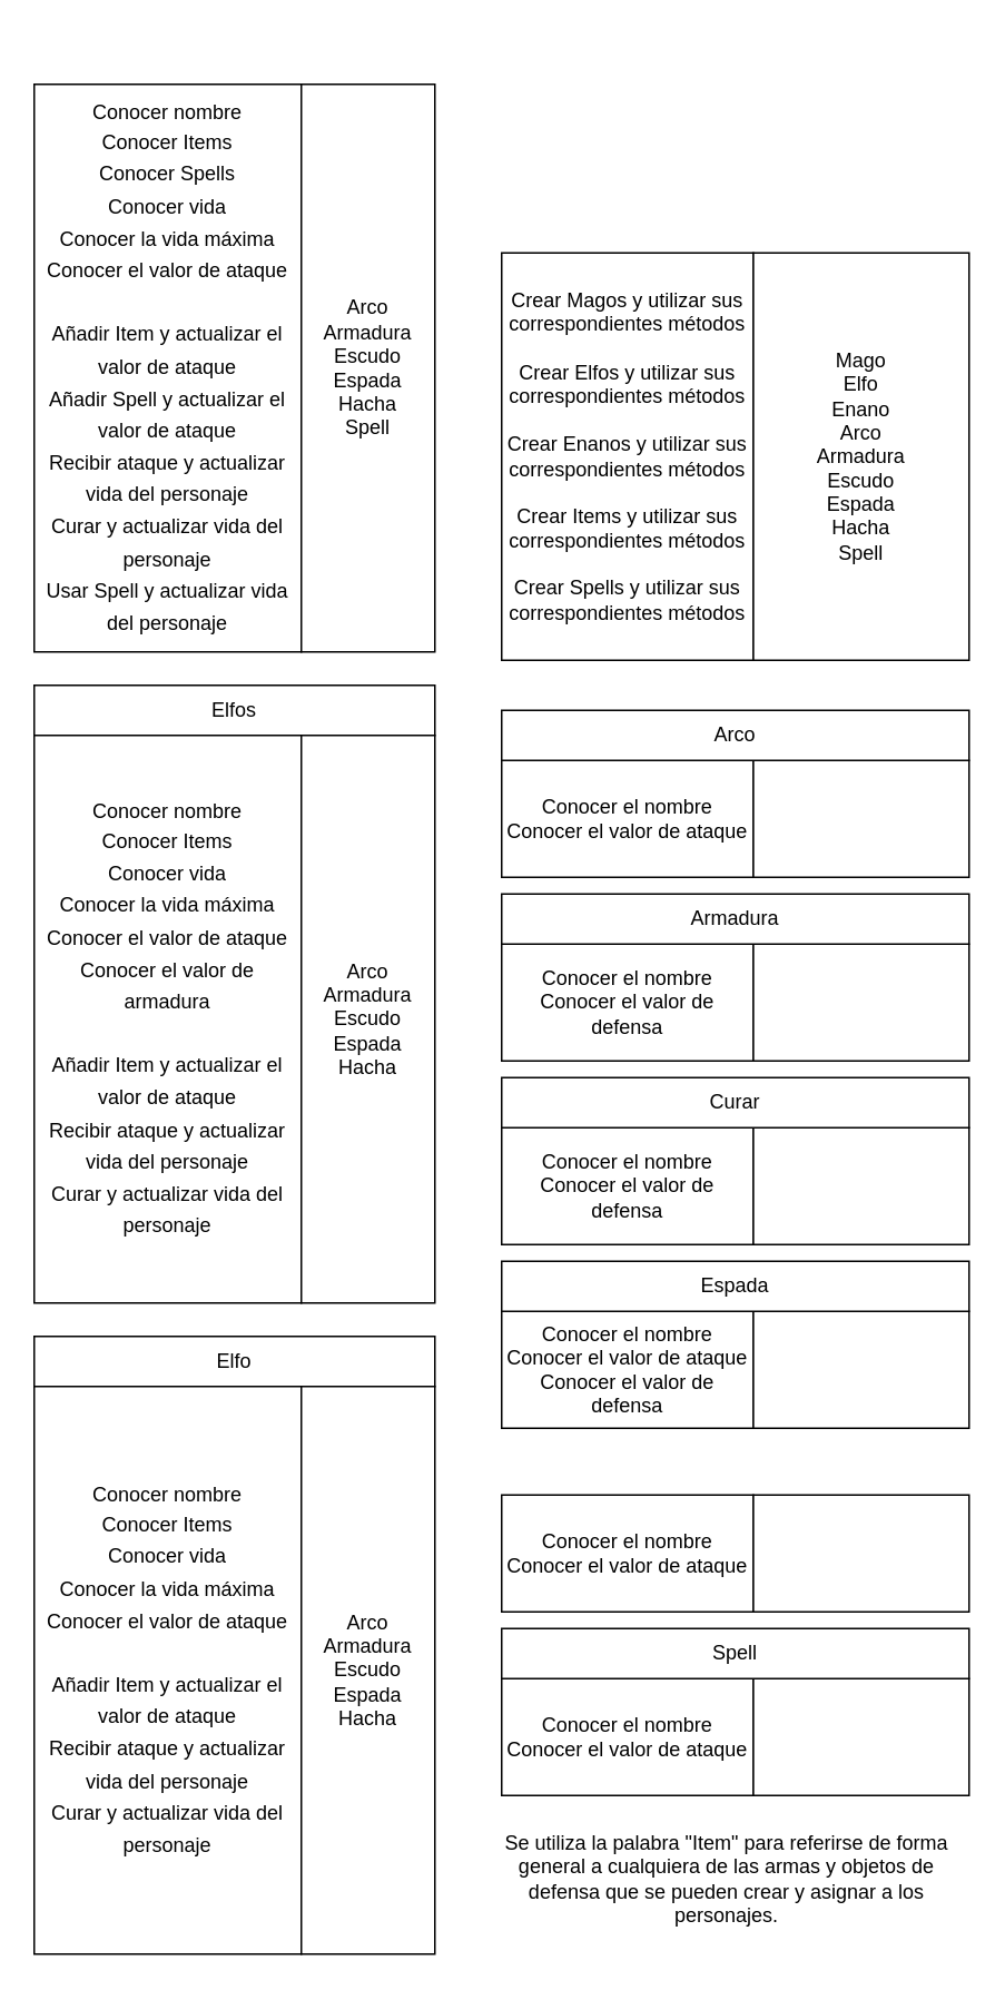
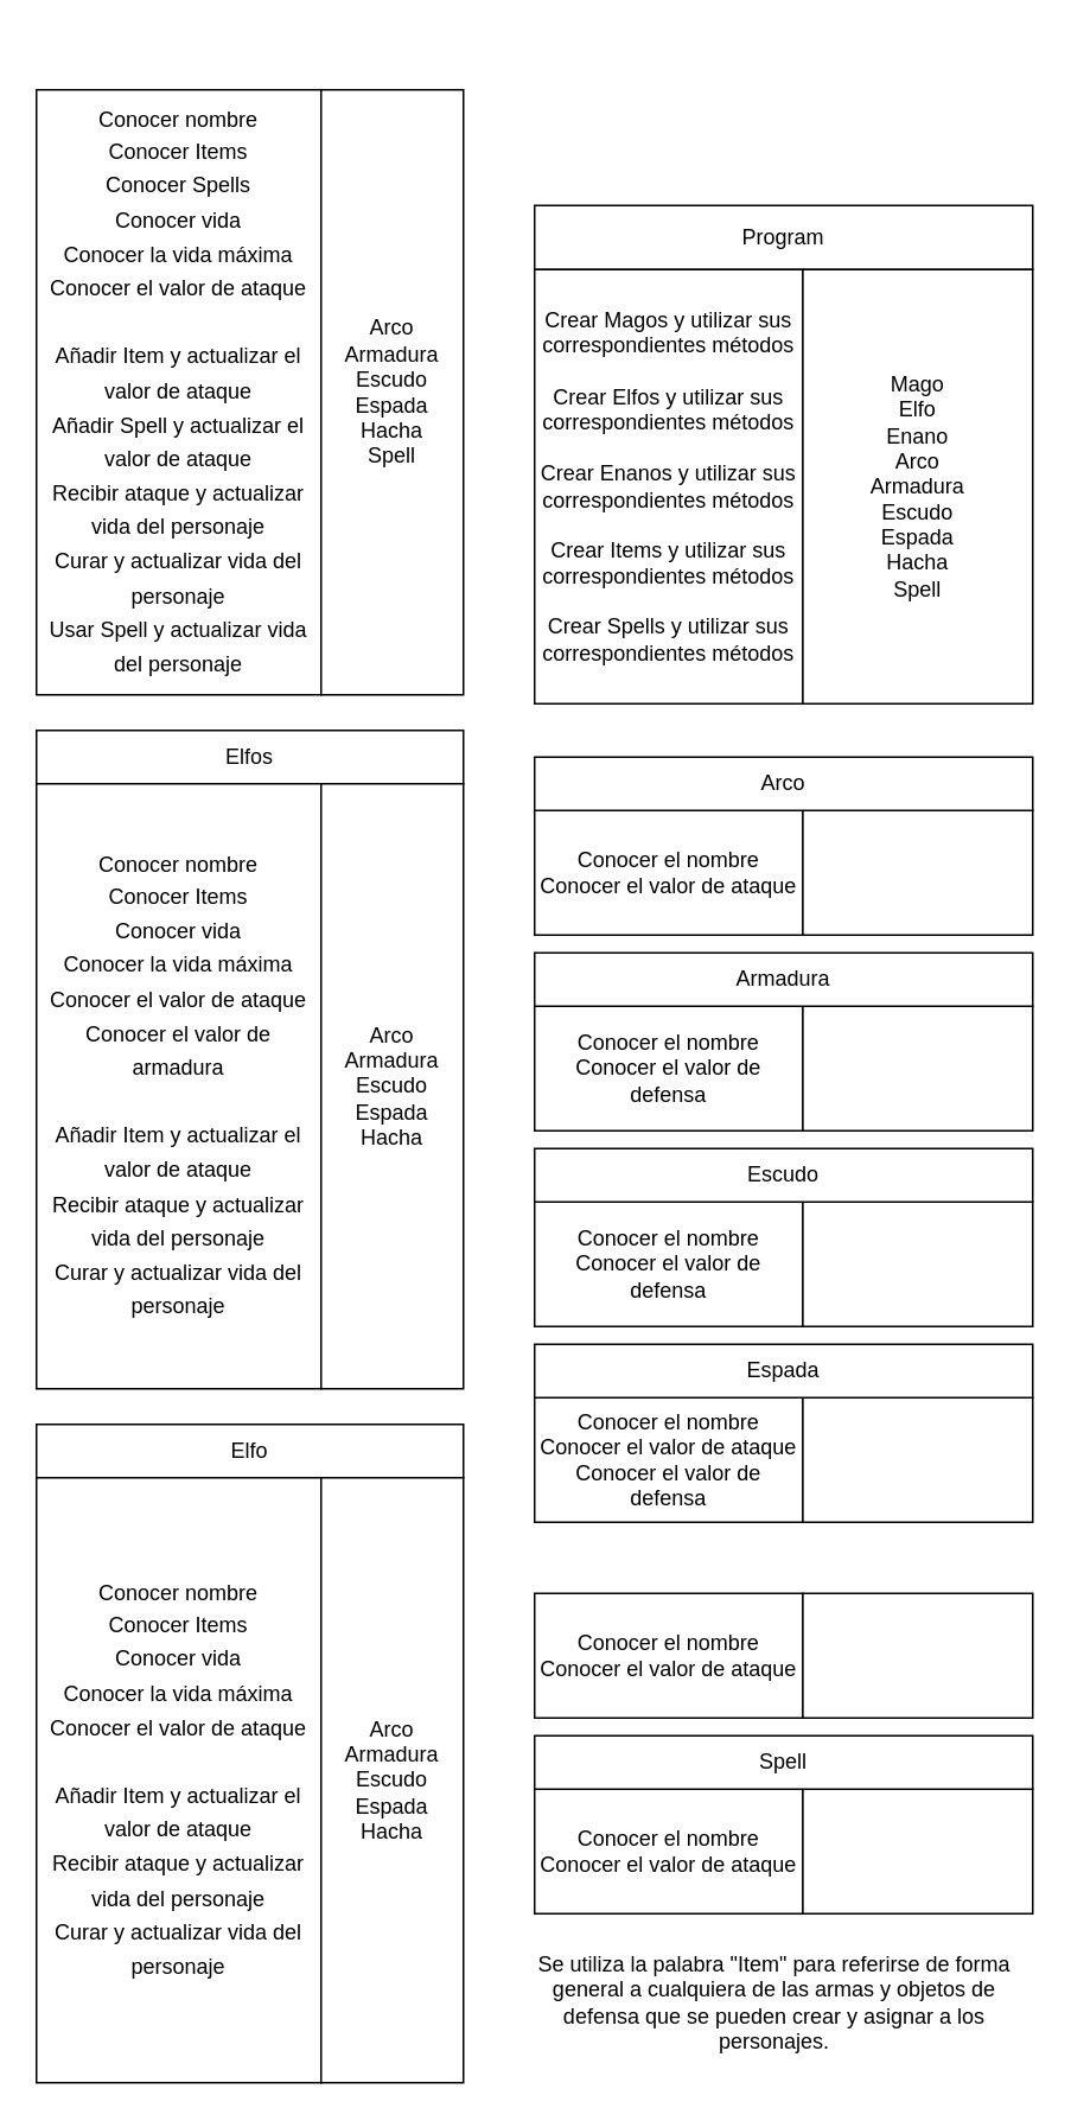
  <mxCell id="0" />
  <mxCell id="1" parent="0" />
  <mxCell id="2" value="" style="group" connectable="0" vertex="1" parent="1"><mxGeometry x="300" y="115" width="280" height="280" as="geometry" /></mxCell>
+ <mxCell id="3" value="Program" style="rounded=0;whiteSpace=wrap;html=1;" vertex="1" parent="2"><mxGeometry width="280" height="36" as="geometry" /></mxCell>
  <mxCell id="4" value="Crear Magos y utilizar sus correspondientes métodos&lt;div&gt;&lt;br&gt;&lt;div&gt;Crear Elfos&amp;nbsp;&lt;span style=&quot;background-color: initial;&quot;&gt;y utilizar sus correspondientes métodos&lt;/span&gt;&lt;/div&gt;&lt;div&gt;&lt;span style=&quot;background-color: initial;&quot;&gt;&lt;br&gt;&lt;/span&gt;&lt;/div&gt;&lt;div&gt;Crear Enanos&amp;nbsp;&lt;span style=&quot;background-color: initial;&quot;&gt;y utilizar sus correspondientes métodos&lt;/span&gt;&lt;/div&gt;&lt;/div&gt;&lt;div&gt;&lt;span style=&quot;background-color: initial;&quot;&gt;&lt;br&gt;&lt;/span&gt;&lt;/div&gt;&lt;div&gt;&lt;span style=&quot;background-color: initial;&quot;&gt;Crear Items&amp;nbsp;&lt;/span&gt;&lt;span style=&quot;background-color: initial;&quot;&gt;y utilizar sus correspondientes métodos&lt;/span&gt;&lt;/div&gt;&lt;div&gt;&lt;span style=&quot;background-color: initial;&quot;&gt;&lt;br&gt;&lt;/span&gt;&lt;/div&gt;&lt;div&gt;&lt;span style=&quot;background-color: initial;&quot;&gt;Crear Spells&amp;nbsp;&lt;/span&gt;&lt;span style=&quot;background-color: initial;&quot;&gt;y utilizar sus correspondientes métodos&lt;/span&gt;&lt;/div&gt;" style="rounded=0;whiteSpace=wrap;html=1;" vertex="1" parent="2"><mxGeometry y="36" width="150.77" height="244" as="geometry" /></mxCell>
  <mxCell id="5" value="Mago&lt;div&gt;Elfo&lt;/div&gt;&lt;div&gt;Enano&lt;/div&gt;&lt;div&gt;&lt;span style=&quot;background-color: initial;&quot;&gt;Arco&lt;/span&gt;&lt;div&gt;&lt;span style=&quot;background-color: initial;&quot;&gt;Armadura&lt;/span&gt;&lt;/div&gt;&lt;div&gt;&lt;span style=&quot;background-color: initial;&quot;&gt;Escudo&lt;/span&gt;&lt;/div&gt;&lt;div&gt;Espada&lt;/div&gt;&lt;div&gt;Hacha&lt;/div&gt;&lt;div&gt;Spell&lt;/div&gt;&lt;/div&gt;" style="rounded=0;whiteSpace=wrap;html=1;" vertex="1" parent="2"><mxGeometry x="150.77" y="36" width="129.23" height="244" as="geometry" /></mxCell>
  <mxCell id="6" value="" style="group" connectable="0" vertex="1" parent="1"><mxGeometry x="20" y="20" width="240" height="370" as="geometry" /></mxCell>
  <mxCell id="7" value="Conocer nombre&lt;div style=&quot;font-size: 16px;&quot;&gt;&lt;span style=&quot;font-size: 12px;&quot;&gt;Conocer Items&lt;/span&gt;&lt;/div&gt;&lt;div style=&quot;font-size: 16px;&quot;&gt;&lt;span style=&quot;font-size: 12px;&quot;&gt;Conocer Spells&lt;/span&gt;&lt;/div&gt;&lt;div style=&quot;font-size: 16px;&quot;&gt;&lt;span style=&quot;font-size: 12px;&quot;&gt;Conocer vida&lt;/span&gt;&lt;/div&gt;&lt;div style=&quot;font-size: 16px;&quot;&gt;&lt;span style=&quot;font-size: 12px;&quot;&gt;Conocer la vida máxima&lt;/span&gt;&lt;/div&gt;&lt;div style=&quot;font-size: 16px;&quot;&gt;&lt;span style=&quot;font-size: 12px;&quot;&gt;Conocer el valor de ataque&lt;/span&gt;&lt;/div&gt;&lt;div style=&quot;font-size: 16px;&quot;&gt;&lt;span style=&quot;font-size: 12px;&quot;&gt;&lt;br&gt;&lt;/span&gt;&lt;/div&gt;&lt;div style=&quot;font-size: 16px;&quot;&gt;&lt;div&gt;&lt;span style=&quot;font-size: 12px;&quot;&gt;Añadir Item y actualizar el valor de ataque&lt;/span&gt;&lt;/div&gt;&lt;div&gt;&lt;span style=&quot;font-size: 12px;&quot;&gt;Añadir Spell&amp;nbsp;&lt;/span&gt;&lt;span style=&quot;font-size: 12px; background-color: initial;&quot;&gt;y actualizar el valor de ataque&lt;/span&gt;&lt;/div&gt;&lt;/div&gt;&lt;div style=&quot;font-size: 16px;&quot;&gt;&lt;span style=&quot;font-size: 12px;&quot;&gt;Recibir ataque&lt;/span&gt;&lt;span style=&quot;background-color: initial; font-size: 12px;&quot;&gt;&amp;nbsp;&lt;/span&gt;&lt;span style=&quot;background-color: initial; font-size: 12px;&quot;&gt;y actualizar vida del personaje&lt;/span&gt;&lt;/div&gt;&lt;div style=&quot;font-size: 16px;&quot;&gt;&lt;span style=&quot;font-size: 12px;&quot;&gt;Curar&amp;nbsp;&lt;/span&gt;&lt;span style=&quot;background-color: initial; font-size: 12px;&quot;&gt;y actualizar vida del personaje&lt;/span&gt;&lt;/div&gt;&lt;div style=&quot;font-size: 16px;&quot;&gt;&lt;span style=&quot;font-size: 12px;&quot;&gt;Usar Spell&amp;nbsp;&lt;/span&gt;&lt;span style=&quot;background-color: initial; font-size: 12px;&quot;&gt;y actualizar vida del personaje&lt;/span&gt;&lt;span style=&quot;background-color: initial; color: rgba(0, 0, 0, 0); font-family: monospace; font-size: 0px; text-align: start; text-wrap: nowrap;&quot;&gt;%3CmxGraphModel%3E%3Croot%3E%3CmxCell%20id%3D%220%22%2F%3E%3CmxCell%20id%3D%221%22%20parent%3D%220%22%2F%3E%3CmxCell%20id%3D%222%22%20style%3D%22edgeStyle%3DorthogonalEdgeStyle%3Brounded%3D0%3BorthogonalLoop%3D1%3BjettySize%3Dauto%3Bhtml%3D1%3BexitX%3D1%3BexitY%3D0.25%3BexitDx%3D0%3BexitDy%3D0%3BentryX%3D0.337%3BentryY%3D0.999%3BentryDx%3D0%3BentryDy%3D0%3BentryPerimeter%3D0%3B%22%20edge%3D%221%22%20parent%3D%221%22%3E%3CmxGeometry%20relative%3D%221%22%20as%3D%22geometry%22%3E%3CmxPoint%20x%3D%22271%22%20y%3D%22728%22%20as%3D%22sourcePoint%22%2F%3E%3CmxPoint%20x%3D%22314%22%20y%3D%22780%22%20as%3D%22targetPoint%22%2F%3E%3C%2FmxGeometry%3E%3C%2FmxCell%3E%3C%2Froot%3E%3C%2FmxGraphModel%3E&lt;/span&gt;&lt;/div&gt;" style="rounded=0;whiteSpace=wrap;html=1;" vertex="1" parent="6"><mxGeometry y="30" width="160" height="340" as="geometry" /></mxCell>
  <mxCell id="8" value="&lt;span style=&quot;background-color: initial;&quot;&gt;Arco&lt;/span&gt;&lt;div&gt;&lt;span style=&quot;background-color: initial;&quot;&gt;Armadura&lt;/span&gt;&lt;/div&gt;&lt;div&gt;&lt;span style=&quot;background-color: initial;&quot;&gt;Escudo&lt;/span&gt;&lt;/div&gt;&lt;div&gt;Espada&lt;/div&gt;&lt;div&gt;Hacha&lt;/div&gt;&lt;div&gt;Spell&lt;/div&gt;" style="rounded=0;whiteSpace=wrap;html=1;" vertex="1" parent="6"><mxGeometry x="160" y="30" width="80" height="340" as="geometry" /></mxCell>
  <mxCell id="9" value="" style="group" connectable="0" vertex="1" parent="1"><mxGeometry x="20" y="410" width="240" height="370" as="geometry" /></mxCell>
  <mxCell id="10" value="Elfos" style="rounded=0;whiteSpace=wrap;html=1;" vertex="1" parent="9"><mxGeometry width="240" height="30" as="geometry" /></mxCell>
  <mxCell id="11" value="Conocer nombre&lt;div style=&quot;font-size: 16px;&quot;&gt;&lt;span style=&quot;font-size: 12px;&quot;&gt;Conocer Items&lt;/span&gt;&lt;/div&gt;&lt;div style=&quot;font-size: 16px;&quot;&gt;&lt;span style=&quot;font-size: 12px; background-color: initial;&quot;&gt;Conocer vida&lt;/span&gt;&lt;/div&gt;&lt;div style=&quot;font-size: 16px;&quot;&gt;&lt;span style=&quot;font-size: 12px;&quot;&gt;Conocer la vida máxima&lt;/span&gt;&lt;/div&gt;&lt;div style=&quot;font-size: 16px;&quot;&gt;&lt;span style=&quot;font-size: 12px;&quot;&gt;Conocer el valor de ataque&lt;/span&gt;&lt;/div&gt;&lt;div style=&quot;font-size: 16px;&quot;&gt;&lt;span style=&quot;font-size: 12px;&quot;&gt;Conocer el valor de armadura&lt;/span&gt;&lt;/div&gt;&lt;div style=&quot;font-size: 16px;&quot;&gt;&lt;span style=&quot;font-size: 12px;&quot;&gt;&lt;br&gt;&lt;/span&gt;&lt;/div&gt;&lt;div style=&quot;font-size: 16px;&quot;&gt;&lt;div&gt;&lt;span style=&quot;font-size: 12px;&quot;&gt;Añadir Item&amp;nbsp;&lt;/span&gt;&lt;span style=&quot;font-size: 12px; background-color: initial;&quot;&gt;y actualizar el valor de ataque&lt;/span&gt;&lt;/div&gt;&lt;/div&gt;&lt;div style=&quot;font-size: 16px;&quot;&gt;&lt;span style=&quot;font-size: 12px;&quot;&gt;Recibir ataque y actualizar vida del personaje&lt;/span&gt;&lt;/div&gt;&lt;div style=&quot;font-size: 16px;&quot;&gt;&lt;span style=&quot;font-size: 12px;&quot;&gt;Curar&amp;nbsp;&lt;/span&gt;&lt;span style=&quot;background-color: initial; font-size: 12px;&quot;&gt;y actualizar vida del personaje&lt;/span&gt;&lt;/div&gt;" style="rounded=0;whiteSpace=wrap;html=1;" vertex="1" parent="9"><mxGeometry y="30" width="160" height="340" as="geometry" /></mxCell>
  <mxCell id="12" value="&lt;span style=&quot;background-color: initial;&quot;&gt;Arco&lt;/span&gt;&lt;div&gt;&lt;span style=&quot;background-color: initial;&quot;&gt;Armadura&lt;/span&gt;&lt;/div&gt;&lt;div&gt;&lt;span style=&quot;background-color: initial;&quot;&gt;Escudo&lt;/span&gt;&lt;/div&gt;&lt;div&gt;Espada&lt;/div&gt;&lt;div&gt;Hacha&lt;/div&gt;" style="rounded=0;whiteSpace=wrap;html=1;" vertex="1" parent="9"><mxGeometry x="160" y="30" width="80" height="340" as="geometry" /></mxCell>
  <mxCell id="13" value="" style="group" connectable="0" vertex="1" parent="1"><mxGeometry x="20" y="800" width="240" height="370" as="geometry" /></mxCell>
  <mxCell id="14" value="Elfo" style="rounded=0;whiteSpace=wrap;html=1;" vertex="1" parent="13"><mxGeometry width="240" height="30" as="geometry" /></mxCell>
  <mxCell id="15" value="Conocer nombre&lt;div style=&quot;font-size: 16px;&quot;&gt;&lt;span style=&quot;font-size: 12px;&quot;&gt;Conocer Items&lt;/span&gt;&lt;/div&gt;&lt;div style=&quot;font-size: 16px;&quot;&gt;&lt;span style=&quot;font-size: 12px;&quot;&gt;Conocer vida&lt;/span&gt;&lt;/div&gt;&lt;div style=&quot;font-size: 16px;&quot;&gt;&lt;span style=&quot;font-size: 12px;&quot;&gt;Conocer la vida máxima&lt;/span&gt;&lt;/div&gt;&lt;div style=&quot;font-size: 16px;&quot;&gt;&lt;span style=&quot;font-size: 12px;&quot;&gt;Conocer el valor de ataque&lt;/span&gt;&lt;/div&gt;&lt;div style=&quot;font-size: 16px;&quot;&gt;&lt;span style=&quot;font-size: 12px;&quot;&gt;&lt;br&gt;&lt;/span&gt;&lt;/div&gt;&lt;div style=&quot;font-size: 16px;&quot;&gt;&lt;div&gt;&lt;span style=&quot;font-size: 12px;&quot;&gt;Añadir Item&amp;nbsp;&lt;/span&gt;&lt;span style=&quot;font-size: 12px; background-color: initial;&quot;&gt;y actualizar el valor de ataque&lt;/span&gt;&lt;/div&gt;&lt;/div&gt;&lt;div style=&quot;font-size: 16px;&quot;&gt;&lt;span style=&quot;font-size: 12px;&quot;&gt;Recibir ataque&amp;nbsp;&lt;/span&gt;&lt;span style=&quot;background-color: initial; font-size: 12px;&quot;&gt;y actualizar vida del personaje&lt;/span&gt;&lt;/div&gt;&lt;div style=&quot;font-size: 16px;&quot;&gt;&lt;span style=&quot;font-size: 12px;&quot;&gt;Curar&amp;nbsp;&lt;/span&gt;&lt;span style=&quot;background-color: initial; font-size: 12px;&quot;&gt;y actualizar vida del personaje&lt;/span&gt;&lt;span style=&quot;background-color: initial; color: rgba(0, 0, 0, 0); font-family: monospace; font-size: 0px; text-align: start; text-wrap: nowrap;&quot;&gt;%3CmxGraphModel%3E%3Croot%3E%3CmxCell%20id%3D%220%22%2F%3E%3CmxCell%20id%3D%221%22%20parent%3D%220%22%2F%3E%3CmxCell%20id%3D%222%22%20style%3D%22edgeStyle%3DorthogonalEdgeStyle%3Brounded%3D0%3BorthogonalLoop%3D1%3BjettySize%3Dauto%3Bhtml%3D1%3BexitX%3D1%3BexitY%3D0.25%3BexitDx%3D0%3BexitDy%3D0%3BentryX%3D0.337%3BentryY%3D0.999%3BentryDx%3D0%3BentryDy%3D0%3BentryPerimeter%3D0%3B%22%20edge%3D%221%22%20parent%3D%221%22%3E%3CmxGeometry%20relative%3D%221%22%20as%3D%22geometry%22%3E%3CmxPoint%20x%3D%22271%22%20y%3D%22728%22%20as%3D%22sourcePoint%22%2F%3E%3CmxPoint%20x%3D%22314%22%20y%3D%22780%22%20as%3D%22targetPoint%22%2F%3E%3C%2FmxGeometry%3E%3C%2FmxCell%3E%3C%2Froot%3E%3C%2FmxGraphModel%3E&lt;/span&gt;&lt;/div&gt;" style="rounded=0;whiteSpace=wrap;html=1;" vertex="1" parent="13"><mxGeometry y="30" width="160" height="340" as="geometry" /></mxCell>
  <mxCell id="16" value="&lt;span style=&quot;background-color: initial;&quot;&gt;Arco&lt;/span&gt;&lt;div&gt;&lt;span style=&quot;background-color: initial;&quot;&gt;Armadura&lt;/span&gt;&lt;/div&gt;&lt;div&gt;&lt;span style=&quot;background-color: initial;&quot;&gt;Escudo&lt;/span&gt;&lt;/div&gt;&lt;div&gt;Espada&lt;/div&gt;&lt;div&gt;Hacha&lt;/div&gt;" style="rounded=0;whiteSpace=wrap;html=1;" vertex="1" parent="13"><mxGeometry x="160" y="30" width="80" height="340" as="geometry" /></mxCell>
  <mxCell id="17" value="" style="group" connectable="0" vertex="1" parent="1"><mxGeometry x="300" y="425" width="280" height="100" as="geometry" /></mxCell>
  <mxCell id="18" value="" style="group" connectable="0" vertex="1" parent="17"><mxGeometry width="280" height="100" as="geometry" /></mxCell>
  <mxCell id="19" value="Conocer el nombre&lt;div&gt;Conocer el valor de ataque&lt;/div&gt;" style="rounded=0;whiteSpace=wrap;html=1;" vertex="1" parent="18"><mxGeometry y="30" width="150.769" height="70" as="geometry" /></mxCell>
  <mxCell id="20" value="" style="rounded=0;whiteSpace=wrap;html=1;" vertex="1" parent="18"><mxGeometry x="150.769" y="30" width="129.231" height="70" as="geometry" /></mxCell>
  <mxCell id="21" value="Arco" style="rounded=0;whiteSpace=wrap;html=1;" vertex="1" parent="17"><mxGeometry width="280" height="30" as="geometry" /></mxCell>
  <mxCell id="22" value="" style="group" connectable="0" vertex="1" parent="1"><mxGeometry x="300" y="975" width="280" height="100" as="geometry" /></mxCell>
  <mxCell id="23" value="" style="group" connectable="0" vertex="1" parent="22"><mxGeometry width="280" height="100" as="geometry" /></mxCell>
  <mxCell id="24" value="Conocer el nombre&lt;div&gt;Conocer el valor de ataque&lt;/div&gt;" style="rounded=0;whiteSpace=wrap;html=1;" vertex="1" parent="23"><mxGeometry y="30" width="150.769" height="70" as="geometry" /></mxCell>
  <mxCell id="25" value="" style="rounded=0;whiteSpace=wrap;html=1;" vertex="1" parent="23"><mxGeometry x="150.769" y="30" width="129.231" height="70" as="geometry" /></mxCell>
  <mxCell id="26" value="Spell" style="rounded=0;whiteSpace=wrap;html=1;" vertex="1" parent="22"><mxGeometry width="280" height="30" as="geometry" /></mxCell>
  <mxCell id="27" value="" style="group" connectable="0" vertex="1" parent="1"><mxGeometry x="300" y="535" width="280" height="100" as="geometry" /></mxCell>
  <mxCell id="28" value="" style="group" connectable="0" vertex="1" parent="27"><mxGeometry width="280" height="100" as="geometry" /></mxCell>
  <mxCell id="29" value="Conocer el nombre&lt;div&gt;Conocer el valor de defensa&lt;/div&gt;" style="rounded=0;whiteSpace=wrap;html=1;" vertex="1" parent="28"><mxGeometry y="30" width="150.769" height="70" as="geometry" /></mxCell>
  <mxCell id="30" value="" style="rounded=0;whiteSpace=wrap;html=1;" vertex="1" parent="28"><mxGeometry x="150.769" y="30" width="129.231" height="70" as="geometry" /></mxCell>
  <mxCell id="31" value="Armadura" style="rounded=0;whiteSpace=wrap;html=1;" vertex="1" parent="27"><mxGeometry width="280" height="30" as="geometry" /></mxCell>
  <mxCell id="32" value="" style="group" connectable="0" vertex="1" parent="1"><mxGeometry x="300" y="645" width="280" height="100" as="geometry" /></mxCell>
  <mxCell id="33" value="" style="group" connectable="0" vertex="1" parent="32"><mxGeometry width="280" height="100" as="geometry" /></mxCell>
  <mxCell id="34" value="Conocer el nombre&lt;div&gt;Conocer el valor de defensa&lt;/div&gt;" style="rounded=0;whiteSpace=wrap;html=1;" vertex="1" parent="33"><mxGeometry y="30" width="150.769" height="70" as="geometry" /></mxCell>
  <mxCell id="35" value="" style="rounded=0;whiteSpace=wrap;html=1;" vertex="1" parent="33"><mxGeometry x="150.769" y="30" width="129.231" height="70" as="geometry" /></mxCell>
- <mxCell id="36" value="Curar" style="rounded=0;whiteSpace=wrap;html=1;" vertex="1" parent="32"><mxGeometry width="280" height="30" as="geometry" /></mxCell>
+ <mxCell id="36" value="Escudo" style="rounded=0;whiteSpace=wrap;html=1;" vertex="1" parent="32"><mxGeometry width="280" height="30" as="geometry" /></mxCell>
  <mxCell id="37" value="" style="group" connectable="0" vertex="1" parent="1"><mxGeometry x="300" y="755" width="280" height="100" as="geometry" /></mxCell>
  <mxCell id="38" value="" style="group" connectable="0" vertex="1" parent="37"><mxGeometry width="280" height="100" as="geometry" /></mxCell>
  <mxCell id="39" value="Conocer el nombre&lt;div&gt;Conocer el valor de ataque&lt;/div&gt;&lt;div&gt;Conocer el valor de defensa&lt;/div&gt;" style="rounded=0;whiteSpace=wrap;html=1;" vertex="1" parent="38"><mxGeometry y="30" width="150.769" height="70" as="geometry" /></mxCell>
  <mxCell id="40" value="" style="rounded=0;whiteSpace=wrap;html=1;" vertex="1" parent="38"><mxGeometry x="150.769" y="30" width="129.231" height="70" as="geometry" /></mxCell>
  <mxCell id="41" value="Espada" style="rounded=0;whiteSpace=wrap;html=1;" vertex="1" parent="37"><mxGeometry width="280" height="30" as="geometry" /></mxCell>
  <mxCell id="42" value="" style="group" connectable="0" vertex="1" parent="1"><mxGeometry x="300" y="865" width="280" height="100" as="geometry" /></mxCell>
  <mxCell id="43" value="" style="group" connectable="0" vertex="1" parent="42"><mxGeometry width="280" height="100" as="geometry" /></mxCell>
  <mxCell id="44" value="Conocer el nombre&lt;div&gt;Conocer el valor de ataque&lt;/div&gt;" style="rounded=0;whiteSpace=wrap;html=1;" vertex="1" parent="43"><mxGeometry y="30" width="150.769" height="70" as="geometry" /></mxCell>
  <mxCell id="45" value="" style="rounded=0;whiteSpace=wrap;html=1;" vertex="1" parent="43"><mxGeometry x="150.769" y="30" width="129.231" height="70" as="geometry" /></mxCell>
  <mxCell id="46" value="Se utiliza la palabra &quot;Item&quot; para referirse de forma general a cualquiera de las armas y objetos de defensa que se pueden crear y asignar a los personajes." style="text;html=1;align=center;verticalAlign=middle;whiteSpace=wrap;rounded=0;" vertex="1" parent="1"><mxGeometry x="290" y="1110" width="290" height="30" as="geometry" /></mxCell>
